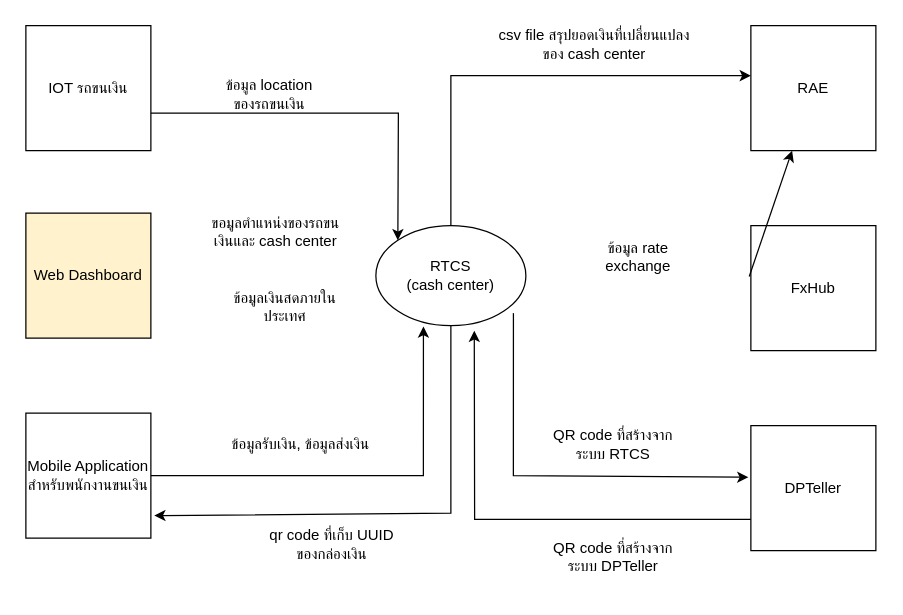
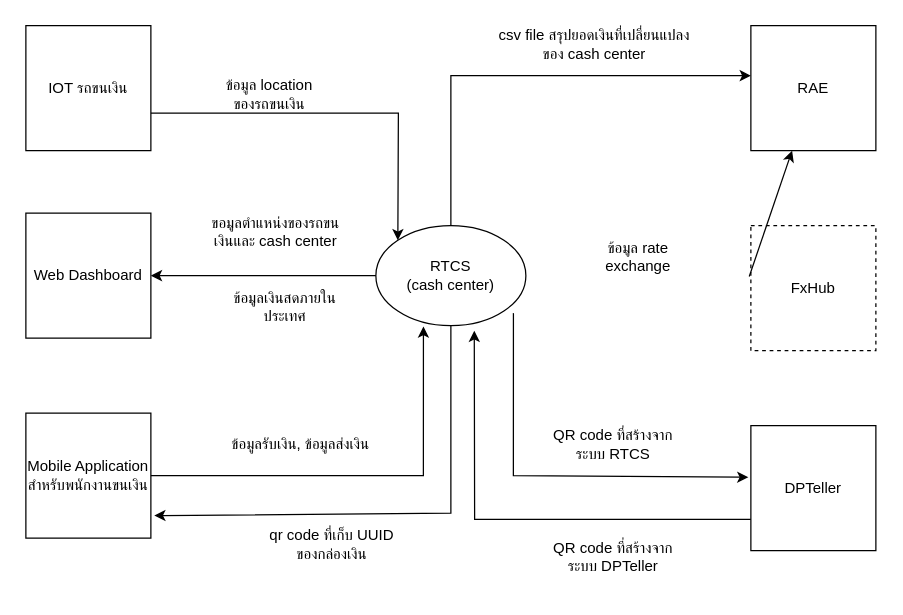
  <mxCell id="0" />
  <mxCell id="1" parent="0" />
  <mxCell id="2" value="RTCS&lt;br&gt;(cash center)" style="ellipse;whiteSpace=wrap;html=1;" vertex="1" parent="1"><mxGeometry x="300" y="180" width="120" height="80" as="geometry" /></mxCell>
  <mxCell id="3" value="IOT รถขนเงิน" style="whiteSpace=wrap;html=1;aspect=fixed;" vertex="1" parent="1"><mxGeometry x="20" y="20" width="100" height="100" as="geometry" /></mxCell>
- <mxCell id="4" value="Web Dashboard" style="whiteSpace=wrap;html=1;aspect=fixed;fillColor=#fff2cc;" vertex="1" parent="1"><mxGeometry x="20" y="170" width="100" height="100" as="geometry" /></mxCell>
+ <mxCell id="4" value="Web Dashboard" style="whiteSpace=wrap;html=1;aspect=fixed;" vertex="1" parent="1"><mxGeometry x="20" y="170" width="100" height="100" as="geometry" /></mxCell>
  <mxCell id="5" value="DPTeller" style="whiteSpace=wrap;html=1;aspect=fixed;" vertex="1" parent="1"><mxGeometry x="600" y="340" width="100" height="100" as="geometry" /></mxCell>
- <mxCell id="6" value="FxHub" style="whiteSpace=wrap;html=1;aspect=fixed;" vertex="1" parent="1"><mxGeometry x="600" y="180" width="100" height="100" as="geometry" /></mxCell>
+ <mxCell id="6" value="FxHub" style="whiteSpace=wrap;html=1;aspect=fixed;dashed=1;" vertex="1" parent="1"><mxGeometry x="600" y="180" width="100" height="100" as="geometry" /></mxCell>
  <mxCell id="7" value="Mobile Application&lt;br&gt;สำหรับพนักงานขนเงิน" style="whiteSpace=wrap;html=1;aspect=fixed;" vertex="1" parent="1"><mxGeometry x="20" y="330" width="100" height="100" as="geometry" /></mxCell>
  <mxCell id="8" value="RAE" style="whiteSpace=wrap;html=1;aspect=fixed;" vertex="1" parent="1"><mxGeometry x="600" y="20" width="100" height="100" as="geometry" /></mxCell>
  <mxCell id="9" value="" style="endArrow=classic;html=1;rounded=0;exitX=0.5;exitY=0;exitDx=0;exitDy=0;" edge="1" parent="1" source="2"><mxGeometry width="50" height="50" relative="1" as="geometry"><mxPoint x="340" y="140" as="sourcePoint" /><mxPoint x="600" y="60" as="targetPoint" /><Array as="points"><mxPoint x="360" y="60" /></Array></mxGeometry></mxCell>
  <mxCell id="10" value="csv file สรุปยอดเงินที่เปลี่ยนแปลงของ cash center" style="text;html=1;strokeColor=none;fillColor=none;align=center;verticalAlign=middle;whiteSpace=wrap;rounded=0;" vertex="1" parent="1"><mxGeometry x="390" y="20" width="170" height="30" as="geometry" /></mxCell>
  <mxCell id="11" value="" style="endArrow=classic;html=1;rounded=0;entryX=0.317;entryY=1.008;entryDx=0;entryDy=0;entryPerimeter=0;" edge="1" parent="1" target="2"><mxGeometry width="50" height="50" relative="1" as="geometry"><mxPoint x="120" y="380" as="sourcePoint" /><mxPoint x="370" y="380" as="targetPoint" /><Array as="points"><mxPoint x="338" y="380" /></Array></mxGeometry></mxCell>
  <mxCell id="12" value="ข้อมูลรับเงิน, ข้อมูลส่งเงิน" style="text;html=1;strokeColor=none;fillColor=none;align=center;verticalAlign=middle;whiteSpace=wrap;rounded=0;" vertex="1" parent="1"><mxGeometry x="170" y="340" width="140" height="30" as="geometry" /></mxCell>
  <mxCell id="13" value="" style="endArrow=classic;html=1;rounded=0;entryX=1.027;entryY=0.82;entryDx=0;entryDy=0;entryPerimeter=0;" edge="1" parent="1" source="2" target="7"><mxGeometry width="50" height="50" relative="1" as="geometry"><mxPoint x="380" y="260" as="sourcePoint" /><mxPoint x="130" y="410" as="targetPoint" /><Array as="points"><mxPoint x="360" y="410" /></Array></mxGeometry></mxCell>
  <mxCell id="14" value="qr code ที่เก็บ UUID ของกล่องเงิน" style="text;html=1;strokeColor=none;fillColor=none;align=center;verticalAlign=middle;whiteSpace=wrap;rounded=0;" vertex="1" parent="1"><mxGeometry x="210" y="420" width="110" height="30" as="geometry" /></mxCell>
  <mxCell id="15" value="" style="endArrow=classic;html=1;rounded=0;exitX=-0.013;exitY=0.407;exitDx=0;exitDy=0;exitPerimeter=0;" edge="1" parent="1" source="6" target="8"><mxGeometry width="50" height="50" relative="1" as="geometry"><mxPoint x="340" y="250" as="sourcePoint" /><mxPoint x="390" y="200" as="targetPoint" /></mxGeometry></mxCell>
  <mxCell id="16" value="ข้อมูล rate exchange" style="text;html=1;strokeColor=none;fillColor=none;align=center;verticalAlign=middle;whiteSpace=wrap;rounded=0;" vertex="1" parent="1"><mxGeometry x="470" y="190" width="80" height="30" as="geometry" /></mxCell>
+ <mxCell id="17" value="" style="endArrow=classic;html=1;rounded=0;exitX=0;exitY=0.5;exitDx=0;exitDy=0;entryX=1;entryY=0.5;entryDx=0;entryDy=0;" edge="1" parent="1" source="2" target="4"><mxGeometry width="50" height="50" relative="1" as="geometry"><mxPoint x="340" y="310" as="sourcePoint" /><mxPoint x="130" y="220" as="targetPoint" /></mxGeometry></mxCell>
  <mxCell id="18" value="" style="endArrow=classic;html=1;rounded=0;entryX=0;entryY=0;entryDx=0;entryDy=0;" edge="1" parent="1" target="2"><mxGeometry width="50" height="50" relative="1" as="geometry"><mxPoint x="120" y="90" as="sourcePoint" /><mxPoint x="200" y="50" as="targetPoint" /><Array as="points"><mxPoint x="318" y="90" /></Array></mxGeometry></mxCell>
  <mxCell id="19" value="ข้อมูล location ของรถขนเงิน" style="text;html=1;strokeColor=none;fillColor=none;align=center;verticalAlign=middle;whiteSpace=wrap;rounded=0;" vertex="1" parent="1"><mxGeometry x="170" y="60" width="90" height="30" as="geometry" /></mxCell>
  <mxCell id="20" value="ขอมูลตำแหน่งของรถขนเงินและ cash center" style="text;html=1;strokeColor=none;fillColor=none;align=center;verticalAlign=middle;whiteSpace=wrap;rounded=0;" vertex="1" parent="1"><mxGeometry x="165" y="160" width="110" height="50" as="geometry" /></mxCell>
  <mxCell id="21" value="ข้อมูลเงินสดภายในประเทศ" style="text;html=1;strokeColor=none;fillColor=none;align=center;verticalAlign=middle;whiteSpace=wrap;rounded=0;" vertex="1" parent="1"><mxGeometry x="185" y="220" width="85" height="50" as="geometry" /></mxCell>
  <mxCell id="22" value="" style="endArrow=classic;html=1;rounded=0;entryX=-0.02;entryY=0.413;entryDx=0;entryDy=0;entryPerimeter=0;exitX=0.917;exitY=0.875;exitDx=0;exitDy=0;exitPerimeter=0;" edge="1" parent="1" source="2" target="5"><mxGeometry width="50" height="50" relative="1" as="geometry"><mxPoint x="340" y="380" as="sourcePoint" /><mxPoint x="390" y="330" as="targetPoint" /><Array as="points"><mxPoint x="410" y="380" /></Array></mxGeometry></mxCell>
  <mxCell id="23" value="QR code ที่สร้างจากระบบ RTCS" style="text;html=1;strokeColor=none;fillColor=none;align=center;verticalAlign=middle;whiteSpace=wrap;rounded=0;" vertex="1" parent="1"><mxGeometry x="440" y="330" width="100" height="50" as="geometry" /></mxCell>
  <mxCell id="24" value="QR code ที่สร้างจากระบบ DPTeller" style="text;html=1;strokeColor=none;fillColor=none;align=center;verticalAlign=middle;whiteSpace=wrap;rounded=0;" vertex="1" parent="1"><mxGeometry x="440" y="420" width="100" height="50" as="geometry" /></mxCell>
  <mxCell id="25" value="" style="endArrow=classic;html=1;rounded=0;entryX=0.656;entryY=1.05;entryDx=0;entryDy=0;entryPerimeter=0;" edge="1" parent="1" target="2"><mxGeometry width="50" height="50" relative="1" as="geometry"><mxPoint x="600" y="415" as="sourcePoint" /><mxPoint x="650" y="365" as="targetPoint" /><Array as="points"><mxPoint x="379" y="415" /></Array></mxGeometry></mxCell>
